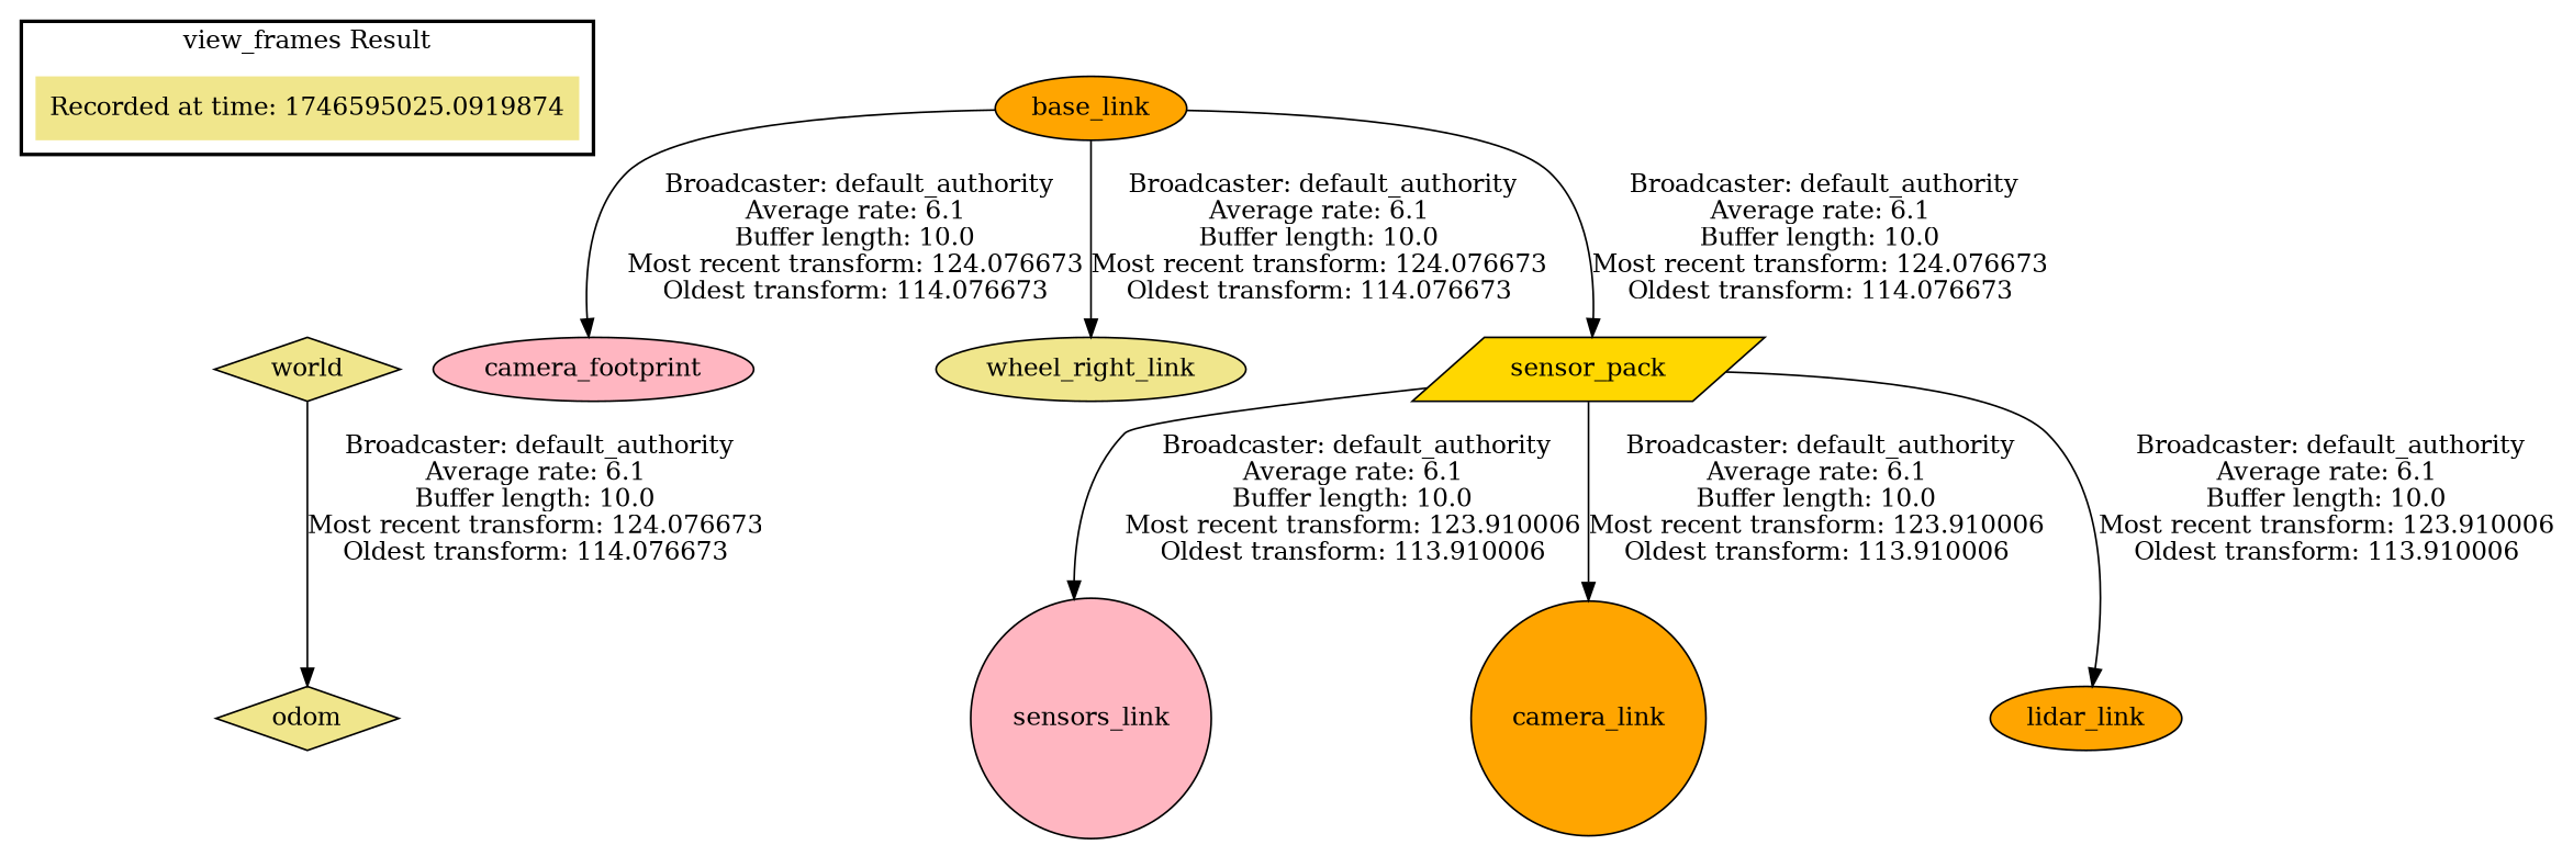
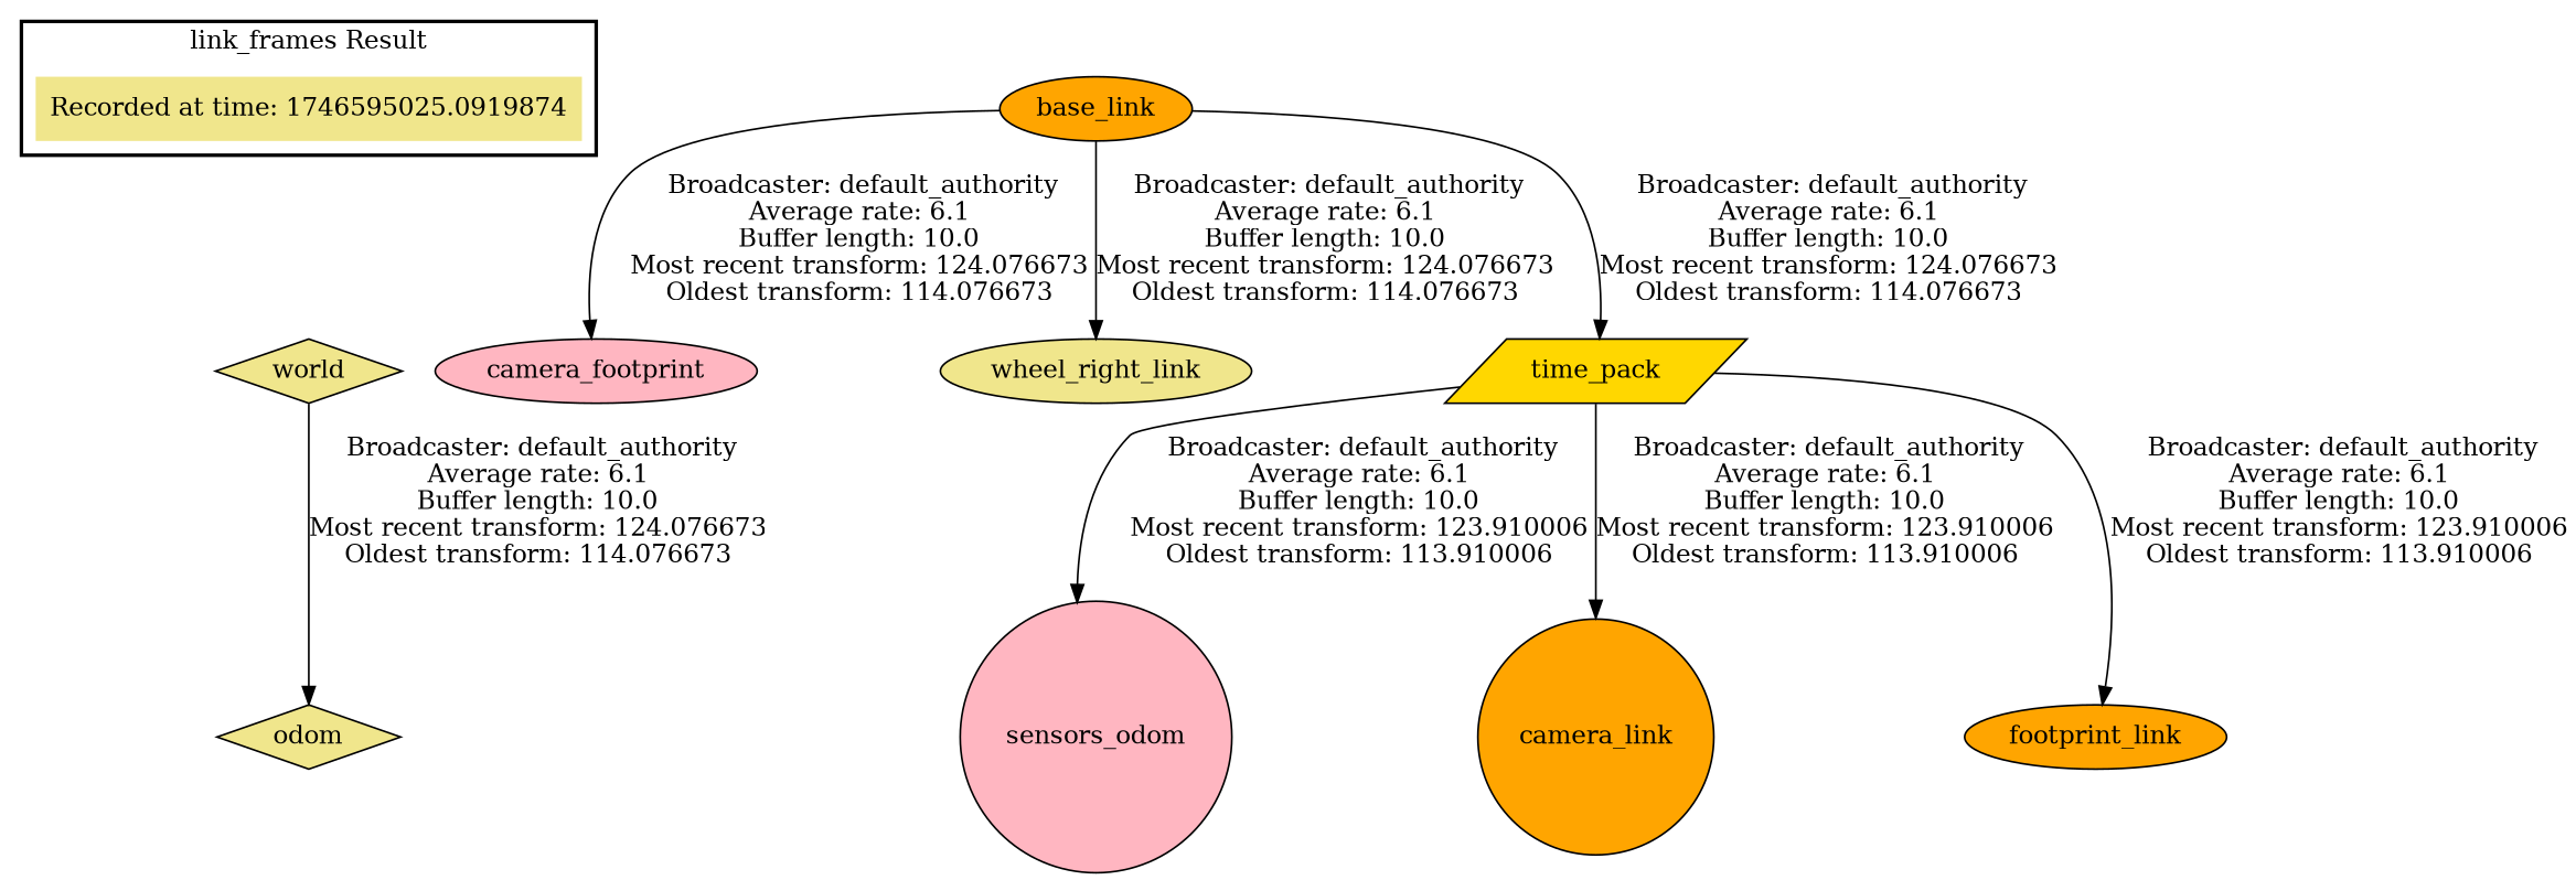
  digraph {
    node [fillcolor=khaki shape=ellipse style=filled]
    n1 [label="Recorded at time: 1746595025.0919874" shape=plaintext]
    world [shape=diamond]
    base_link [fillcolor=orange]
    n4 [fillcolor=lightpink label=camera_footprint]
    wheel_right_link
-   sensor_pack [fillcolor=gold shape=parallelogram]
-   sensors_link [fillcolor=lightpink shape=circle]
+   sensor_pack [fillcolor=gold shape=parallelogram label=time_pack]
+   sensors_link [fillcolor=lightpink shape=circle label=sensors_odom]
    camera_link [fillcolor=orange shape=circle]
-   lidar_link [fillcolor=orange]
+   lidar_link [fillcolor=orange label=footprint_link]
    odom [shape=diamond]
    subgraph cluster_1 {
      color=black
-     label="view_frames Result"
+     label="link_frames Result"
      style=bold
      n1
    }
    n1 -> world [style=invis]
    world -> odom [label=" Broadcaster: default_authority\nAverage rate: 6.1\nBuffer length: 10.0\nMost recent transform: 124.076673\nOldest transform: 114.076673\n"]
    base_link -> n4 [label=" Broadcaster: default_authority\nAverage rate: 6.1\nBuffer length: 10.0\nMost recent transform: 124.076673\nOldest transform: 114.076673\n"]
    base_link -> wheel_right_link [label=" Broadcaster: default_authority\nAverage rate: 6.1\nBuffer length: 10.0\nMost recent transform: 124.076673\nOldest transform: 114.076673\n"]
    base_link -> sensor_pack [label=" Broadcaster: default_authority\nAverage rate: 6.1\nBuffer length: 10.0\nMost recent transform: 124.076673\nOldest transform: 114.076673\n"]
    sensor_pack -> sensors_link [label=" Broadcaster: default_authority\nAverage rate: 6.1\nBuffer length: 10.0\nMost recent transform: 123.910006\nOldest transform: 113.910006\n"]
    sensor_pack -> camera_link [label=" Broadcaster: default_authority\nAverage rate: 6.1\nBuffer length: 10.0\nMost recent transform: 123.910006\nOldest transform: 113.910006\n"]
    sensor_pack -> lidar_link [label=" Broadcaster: default_authority\nAverage rate: 6.1\nBuffer length: 10.0\nMost recent transform: 123.910006\nOldest transform: 113.910006\n"]
  }
